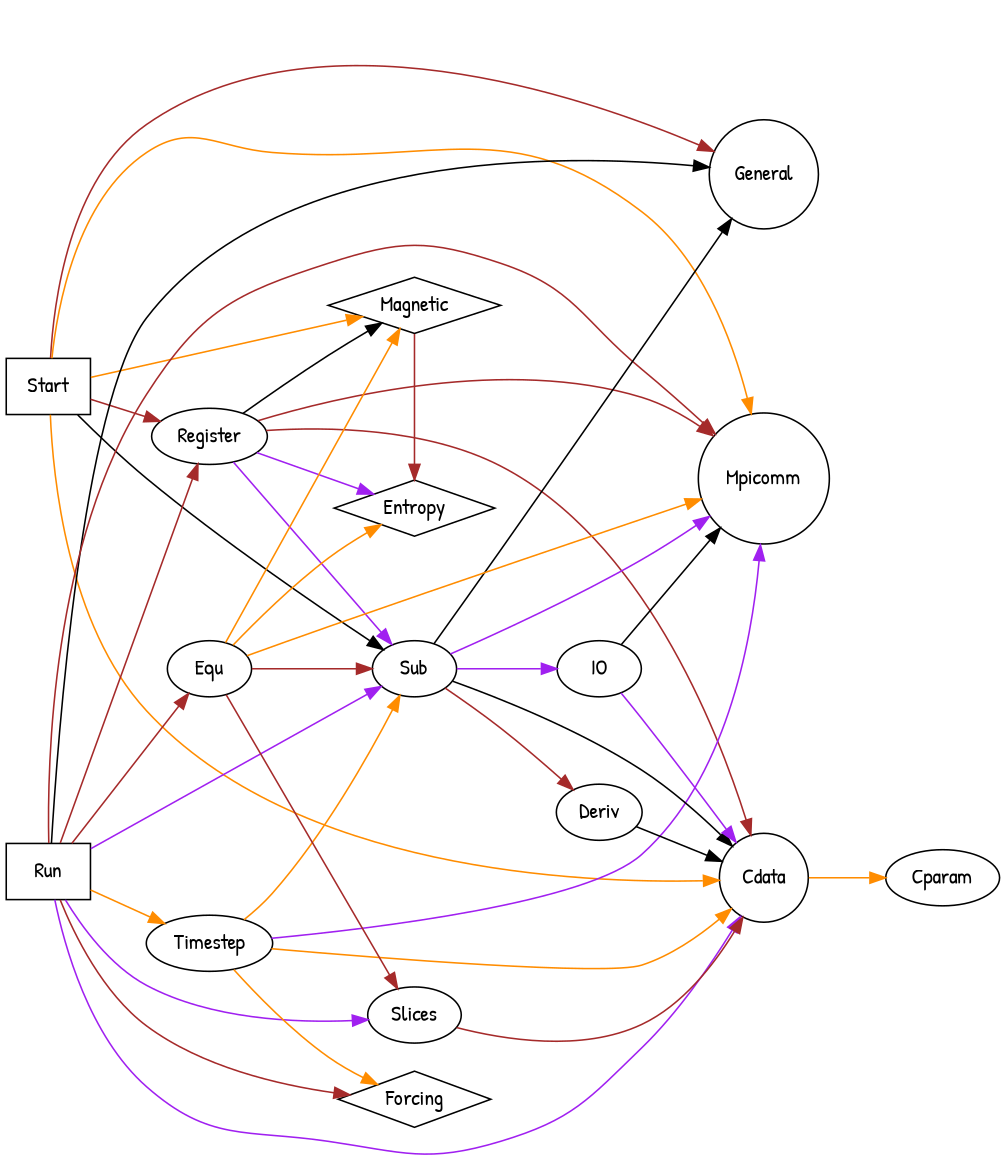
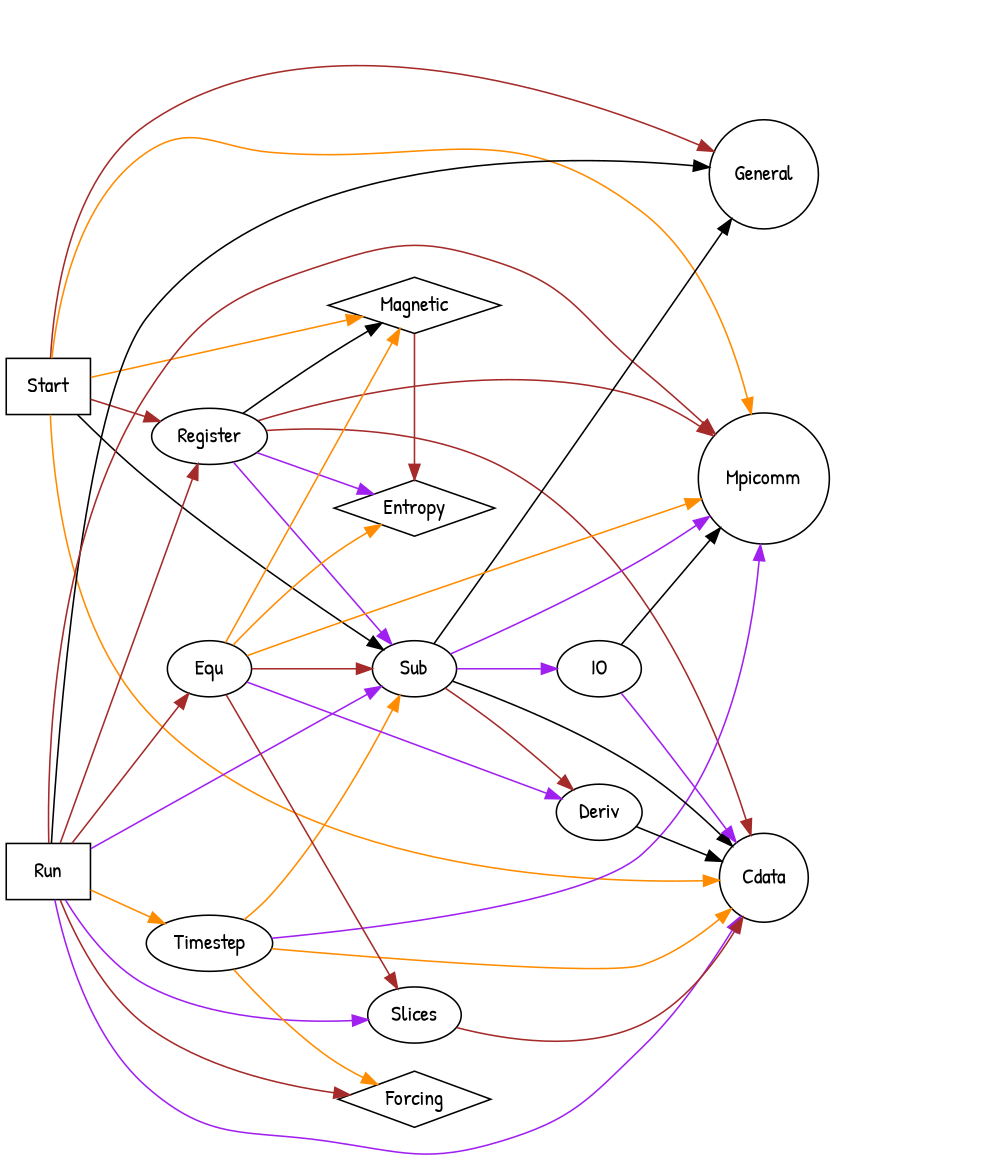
  digraph {
    fontname="Patrick Hand"
    rankdir=LR
    node [fontname="Patrick Hand" shape=ellipse]
    edge [color=brown fontname="Patrick Hand"]
    Start [shape=box]
    Run [shape=box]
    Register
    Timestep
    Sub
    Slices
    Forcing [shape=diamond]
    Entropy [shape=diamond]
    Magnetic [shape=diamond]
    Deriv
    IO
    General [shape=circle]
    Mpicomm [shape=circle]
    Cdata [shape=circle]
    Equ
-   Cparam
    subgraph sub_1 {
      rank=same
      Start
      Run
    }
    subgraph sub_2 {
      rank=same
      Register
      Timestep
    }
    subgraph sub_3 {
      rank=same
      Sub
      Slices
    }
    subgraph sub_4 {
      rank=same
      Forcing
      Entropy
      Magnetic
    }
    subgraph sub_5 {
      rank=same
      Deriv
      IO
    }
    subgraph sub_6 {
      rank=same
      General
      Mpicomm
      Cdata
    }
    Start -> Register
    Start -> Sub [color=black]
    Start -> Magnetic [color=darkorange]
    Start -> General
    Start -> Mpicomm [color=darkorange]
    Start -> Cdata [color=darkorange]
    Run -> Register
    Run -> Timestep [color=darkorange]
    Run -> Sub [color=purple]
    Run -> Slices [color=purple]
    Run -> Forcing
    Run -> General [color=black]
    Run -> Mpicomm
    Run -> Cdata [color=purple]
    Run -> Equ
    Register -> Sub [color=purple]
    Register -> Entropy [color=purple]
    Register -> Magnetic [color=black]
    Register -> Mpicomm
    Register -> Cdata
    Timestep -> Sub [color=darkorange]
    Timestep -> Forcing [color=darkorange]
    Timestep -> Mpicomm [color=purple]
    Timestep -> Cdata [color=darkorange]
    Sub -> Deriv
    Sub -> IO [color=purple]
    Sub -> General [color=black]
    Sub -> Mpicomm [color=purple]
    Sub -> Cdata [color=black]
    Slices -> Cdata
    Magnetic -> Entropy
    Deriv -> Cdata [color=black]
    IO -> Mpicomm [color=black]
    IO -> Cdata [color=purple]
-   Cdata -> Cparam [color=darkorange]
    Equ -> Sub
    Equ -> Slices
    Equ -> Entropy [color=darkorange]
    Equ -> Magnetic [color=darkorange]
+   Equ -> Deriv [color=purple]
    Equ -> Mpicomm [color=darkorange]
  }
